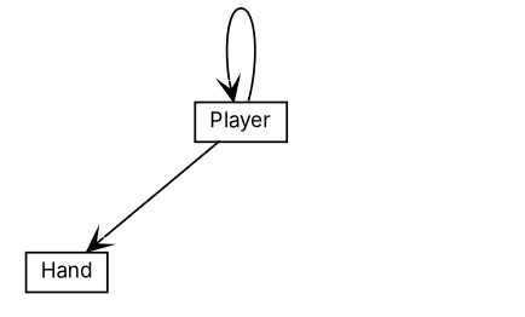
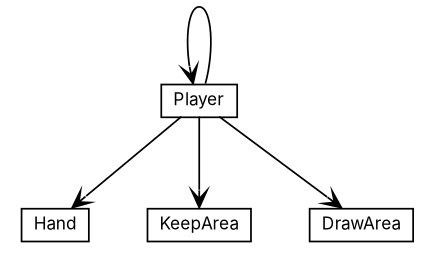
  digraph {
    fontname=Inter
    nodesep=0.25
    rankdir=TB
    ranksep=0.5
    node [fontcolor=black fontname=Inter fontsize=10.0 shape=plaintext]
    edge [arrowhead=open color=black fontcolor=black fontname=Inter fontsize=10.0 headport=p labelfontname=Helvetica labelfontsize=10 tailport=p]
    n1 [label=<<table title="bohnanza.game.player.Hand" border="0" cellborder="1" cellspacing="0" cellpadding="2" port="p"> 		<tr><td><table border="0" cellspacing="0" cellpadding="1"> <tr><td align="center" balign="center"> Hand </td></tr> 		</table></td></tr> 		</table>>]
    n2 [label=<<table title="bohnanza.game.player.Player" border="0" cellborder="1" cellspacing="0" cellpadding="2" port="p"> 		<tr><td><table border="0" cellspacing="0" cellpadding="1"> <tr><td align="center" balign="center"> Player </td></tr> 		</table></td></tr> 		</table>>]
+   n3 [label=<<table title="bohnanza.game.player.KeepArea" border="0" cellborder="1" cellspacing="0" cellpadding="2" port="p"> 		<tr><td><table border="0" cellspacing="0" cellpadding="1"> <tr><td align="center" balign="center"> KeepArea </td></tr> 		</table></td></tr> 		</table>>]
+   n4 [label=<<table title="bohnanza.game.player.DrawArea" border="0" cellborder="1" cellspacing="0" cellpadding="2" port="p"> 		<tr><td><table border="0" cellspacing="0" cellpadding="1"> <tr><td align="center" balign="center"> DrawArea </td></tr> 		</table></td></tr> 		</table>>]
    n2 -> n1
    n2 -> n2
+   n2 -> n3
+   n2 -> n4
  }
